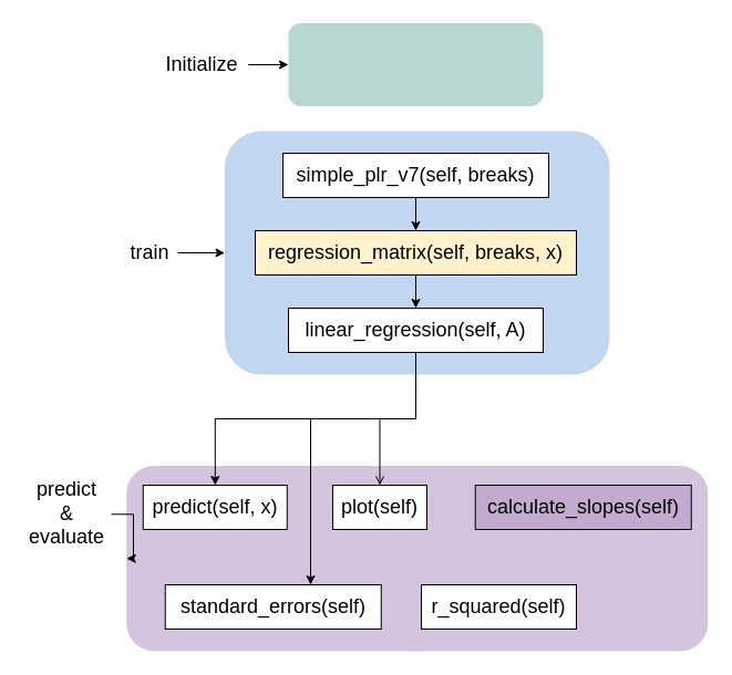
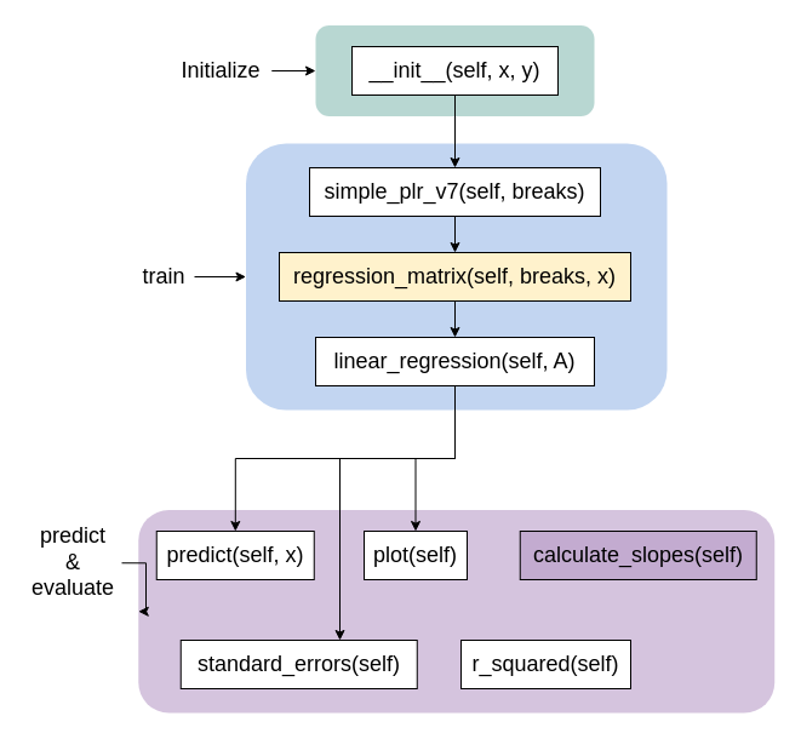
  <mxCell id="0" />
  <mxCell id="1" parent="0" />
  <mxCell id="2" value="" style="rounded=1;whiteSpace=wrap;html=1;fontSize=18;fillColor=#C3ABD0;strokeColor=none;fontColor=#333333;opacity=70;shadow=0;" vertex="1" parent="1"><mxGeometry x="113.75" y="420.5" width="525" height="167.5" as="geometry" /></mxCell>
  <mxCell id="3" value="" style="rounded=1;whiteSpace=wrap;html=1;fontSize=18;fillColor=#9AC7BF;strokeColor=none;fontColor=#333333;opacity=70;shadow=0;" vertex="1" parent="1"><mxGeometry x="260" y="20.5" width="230" height="75" as="geometry" /></mxCell>
  <mxCell id="4" value="" style="rounded=1;whiteSpace=wrap;html=1;fontSize=18;fillColor=#A9C4EB;strokeColor=none;fontColor=#333333;opacity=70;shadow=0;" vertex="1" parent="1"><mxGeometry x="202.5" y="118" width="347.5" height="220" as="geometry" /></mxCell>
+ <mxCell id="5" style="edgeStyle=orthogonalEdgeStyle;rounded=0;orthogonalLoop=1;jettySize=auto;html=1;exitX=0.5;exitY=1;exitDx=0;exitDy=0;fontSize=18;" edge="1" parent="1" source="6" target="8"><mxGeometry relative="1" as="geometry" /></mxCell>
+ <mxCell id="6" value="&lt;font style=&quot;font-size: 18px&quot;&gt;__init__(self, x, y)&lt;/font&gt;" style="rounded=0;whiteSpace=wrap;html=1;" vertex="1" parent="1"><mxGeometry x="290" y="38" width="170" height="40" as="geometry" /></mxCell>
  <mxCell id="7" style="edgeStyle=orthogonalEdgeStyle;rounded=0;orthogonalLoop=1;jettySize=auto;html=1;exitX=0.5;exitY=1;exitDx=0;exitDy=0;fontSize=18;" edge="1" parent="1" source="8" target="10"><mxGeometry relative="1" as="geometry" /></mxCell>
  <mxCell id="8" value="&lt;font style=&quot;font-size: 18px&quot;&gt;simple_plr_v7(self, breaks)&lt;/font&gt;" style="rounded=0;whiteSpace=wrap;html=1;" vertex="1" parent="1"><mxGeometry x="255" y="138" width="240" height="40" as="geometry" /></mxCell>
  <mxCell id="9" style="edgeStyle=orthogonalEdgeStyle;rounded=0;orthogonalLoop=1;jettySize=auto;html=1;exitX=0.5;exitY=1;exitDx=0;exitDy=0;fontSize=18;" edge="1" parent="1" source="10" target="18"><mxGeometry relative="1" as="geometry" /></mxCell>
  <mxCell id="10" value="&lt;font style=&quot;font-size: 18px&quot;&gt;regression_matrix(self, breaks, x)&lt;/font&gt;" style="rounded=0;whiteSpace=wrap;html=1;fillColor=#fff2cc;" vertex="1" parent="1"><mxGeometry x="230" y="208" width="290" height="40" as="geometry" /></mxCell>
  <mxCell id="11" value="&lt;font style=&quot;font-size: 18px&quot;&gt;predict(self, x)&lt;/font&gt;" style="rounded=0;whiteSpace=wrap;html=1;" vertex="1" parent="1"><mxGeometry x="128.75" y="438" width="130" height="40" as="geometry" /></mxCell>
  <mxCell id="12" value="&lt;font style=&quot;font-size: 18px&quot;&gt;calculate_slopes(self)&lt;/font&gt;" style="rounded=0;whiteSpace=wrap;html=1;fillColor=#c3abd0;" vertex="1" parent="1"><mxGeometry x="428.75" y="438" width="195" height="40" as="geometry" /></mxCell>
  <mxCell id="13" value="&lt;font style=&quot;font-size: 18px&quot;&gt;standard_errors(self)&lt;/font&gt;" style="rounded=0;whiteSpace=wrap;html=1;" vertex="1" parent="1"><mxGeometry x="148.75" y="528" width="195" height="40" as="geometry" /></mxCell>
  <mxCell id="14" value="&lt;font style=&quot;font-size: 18px&quot;&gt;r_squared(self)&lt;/font&gt;" style="rounded=0;whiteSpace=wrap;html=1;" vertex="1" parent="1"><mxGeometry x="380" y="528" width="140" height="40" as="geometry" /></mxCell>
  <mxCell id="15" style="edgeStyle=orthogonalEdgeStyle;rounded=0;orthogonalLoop=1;jettySize=auto;html=1;exitX=0.5;exitY=1;exitDx=0;exitDy=0;fontSize=18;" edge="1" parent="1" source="18" target="11"><mxGeometry relative="1" as="geometry" /></mxCell>
- <mxCell id="16" style="edgeStyle=orthogonalEdgeStyle;rounded=0;orthogonalLoop=1;jettySize=auto;html=1;exitX=0.5;exitY=1;exitDx=0;exitDy=0;fontSize=18;endArrow=open;" edge="1" parent="1" source="18" target="19"><mxGeometry relative="1" as="geometry" /></mxCell>
+ <mxCell id="16" style="edgeStyle=orthogonalEdgeStyle;rounded=0;orthogonalLoop=1;jettySize=auto;html=1;exitX=0.5;exitY=1;exitDx=0;exitDy=0;fontSize=18;" edge="1" parent="1" source="18" target="19"><mxGeometry relative="1" as="geometry" /></mxCell>
  <mxCell id="17" style="edgeStyle=orthogonalEdgeStyle;rounded=0;orthogonalLoop=1;jettySize=auto;html=1;exitX=0.5;exitY=1;exitDx=0;exitDy=0;fontSize=18;" edge="1" parent="1" source="18" target="13"><mxGeometry relative="1" as="geometry"><Array as="points"><mxPoint x="375" y="378" /><mxPoint x="280" y="378" /></Array></mxGeometry></mxCell>
  <mxCell id="18" value="&lt;font style=&quot;font-size: 18px&quot;&gt;linear_regression(self, A)&lt;/font&gt;" style="rounded=0;whiteSpace=wrap;html=1;" vertex="1" parent="1"><mxGeometry x="260" y="278" width="230" height="40" as="geometry" /></mxCell>
  <mxCell id="19" value="&lt;font style=&quot;font-size: 18px&quot;&gt;plot(self)&lt;/font&gt;" style="rounded=0;whiteSpace=wrap;html=1;" vertex="1" parent="1"><mxGeometry x="300" y="438" width="85" height="40" as="geometry" /></mxCell>
  <mxCell id="20" style="edgeStyle=orthogonalEdgeStyle;rounded=0;orthogonalLoop=1;jettySize=auto;html=1;exitX=1;exitY=0.5;exitDx=0;exitDy=0;fontSize=18;" edge="1" parent="1" source="21" target="3"><mxGeometry relative="1" as="geometry" /></mxCell>
  <mxCell id="21" value="Initialize" style="text;html=1;strokeColor=none;fillColor=none;align=center;verticalAlign=middle;whiteSpace=wrap;rounded=0;shadow=0;fontSize=18;opacity=70;" vertex="1" parent="1"><mxGeometry x="140" y="43" width="83.75" height="30" as="geometry" /></mxCell>
  <mxCell id="22" style="edgeStyle=orthogonalEdgeStyle;rounded=0;orthogonalLoop=1;jettySize=auto;html=1;exitX=1;exitY=0.5;exitDx=0;exitDy=0;fontSize=18;" edge="1" parent="1" source="23" target="4"><mxGeometry relative="1" as="geometry" /></mxCell>
  <mxCell id="23" value="train" style="text;html=1;strokeColor=none;fillColor=none;align=center;verticalAlign=middle;whiteSpace=wrap;rounded=0;shadow=0;fontSize=18;opacity=70;" vertex="1" parent="1"><mxGeometry x="110" y="213" width="50" height="30" as="geometry" /></mxCell>
  <mxCell id="24" style="edgeStyle=orthogonalEdgeStyle;rounded=0;orthogonalLoop=1;jettySize=auto;html=1;exitX=1;exitY=0.5;exitDx=0;exitDy=0;entryX=0;entryY=0.5;entryDx=0;entryDy=0;fontSize=18;" edge="1" parent="1" source="25" target="2"><mxGeometry relative="1" as="geometry" /></mxCell>
  <mxCell id="25" value="predict &lt;br&gt;&amp;amp;&lt;br&gt;evaluate" style="text;html=1;strokeColor=none;fillColor=none;align=center;verticalAlign=middle;whiteSpace=wrap;rounded=0;shadow=0;fontSize=18;opacity=70;" vertex="1" parent="1"><mxGeometry x="20" y="434.25" width="80" height="60" as="geometry" /></mxCell>
